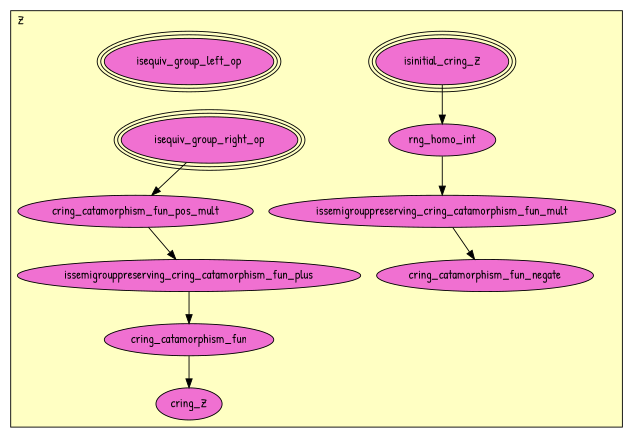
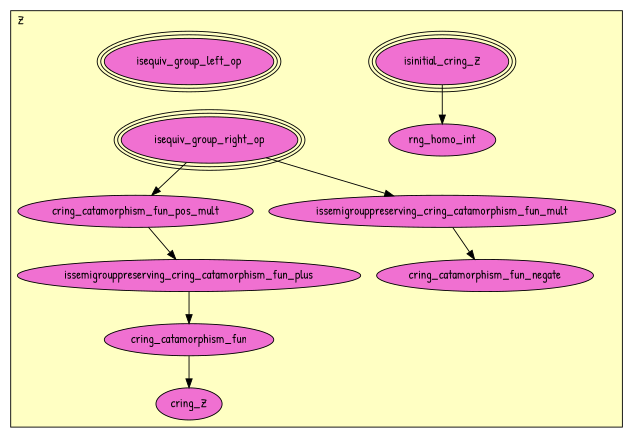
  digraph {
    fontname="Patrick Hand"
    node [fillcolor="#F070D1" fontname="Patrick Hand" style=filled]
    edge [fontname="Patrick Hand"]
    n1 [label=isinitial_cring_Z peripheries=3]
    n2 [label=rng_homo_int]
    n3 [label=issemigrouppreserving_cring_catamorphism_fun_mult]
    n4 [label=cring_catamorphism_fun_pos_mult]
    n5 [label=cring_catamorphism_fun_negate]
    n6 [label=issemigrouppreserving_cring_catamorphism_fun_plus]
    n7 [label=isequiv_group_right_op peripheries=3]
    n8 [label=isequiv_group_left_op peripheries=3]
    n9 [label=cring_catamorphism_fun]
    n10 [label=cring_Z]
    subgraph cluster_1 {
      fillcolor="#FFFFC3"
      label=Z
      labeljust=l
      style=filled
      n1
      n2
      n3
      n4
      n5
      n6
      n7
      n8
      n9
      n10
    }
    n1 -> n2
-   n2 -> n3
+   n7 -> n3
    n3 -> n5
    n4 -> n6
    n6 -> n9
    n7 -> n4
    n9 -> n10
  }
